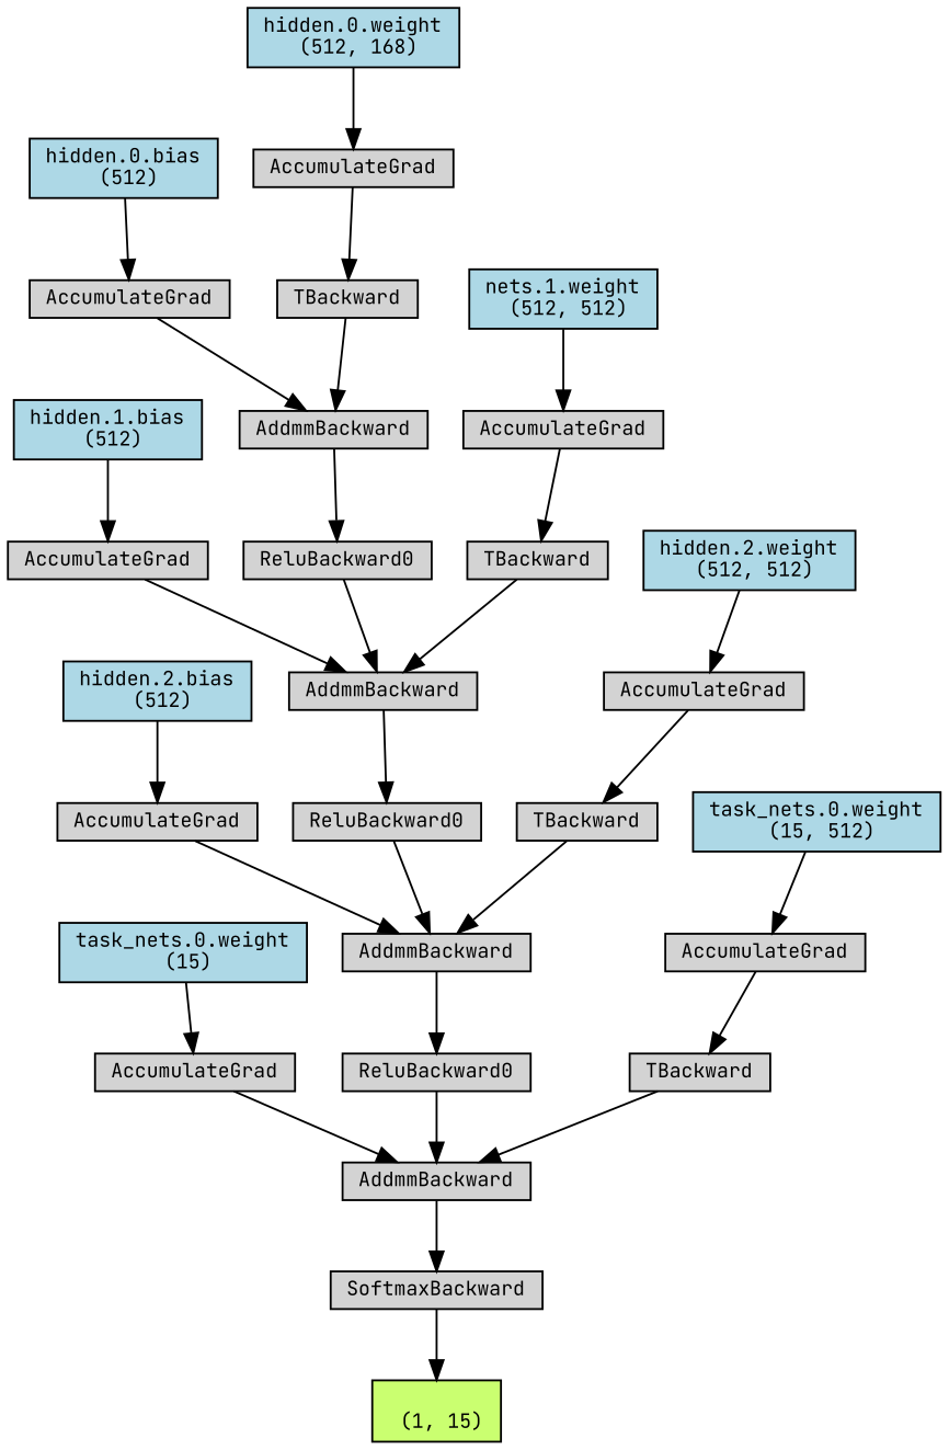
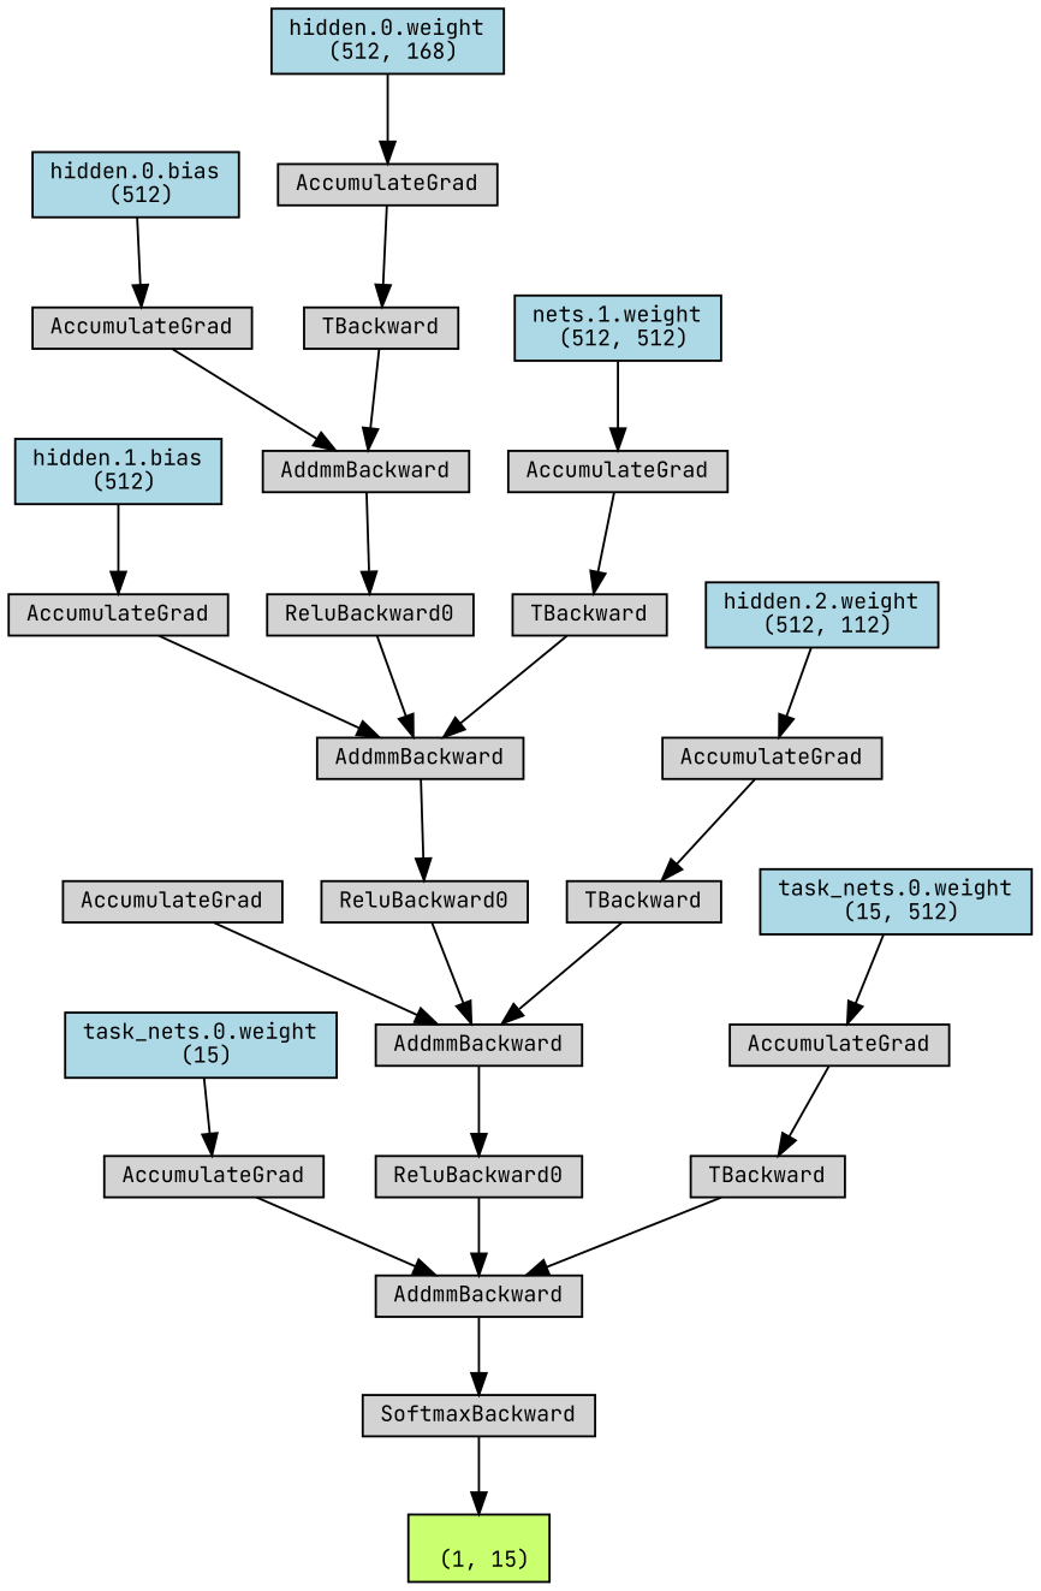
  digraph {
    fontname="JetBrains Mono"
    node [align=left fontname="JetBrains Mono" fontsize=10 ranksep=0.1 shape=box style=filled]
    edge [fontname="JetBrains Mono"]
    n1 [fillcolor=darkolivegreen1 height=0.2 label="\n (1, 15)"]
    n2 [height=0.2 label=SoftmaxBackward]
    n3 [height=0.2 label=AddmmBackward]
    n4 [height=0.2 label=AccumulateGrad]
    n5 [fillcolor=lightblue height=0.2 label="task_nets.0.weight\n (15)"]
    n6 [height=0.2 label=ReluBackward0]
    n7 [height=0.2 label=AddmmBackward]
    n8 [height=0.2 label=AccumulateGrad]
-   n9 [fillcolor=lightblue height=0.2 label="hidden.2.bias\n (512)"]
    n10 [height=0.2 label=ReluBackward0]
    n11 [height=0.2 label=AddmmBackward]
    n12 [height=0.2 label=AccumulateGrad]
    n13 [fillcolor=lightblue height=0.2 label="hidden.1.bias\n (512)"]
    n14 [height=0.2 label=ReluBackward0]
    n15 [height=0.2 label=AddmmBackward]
    n16 [height=0.2 label=AccumulateGrad]
    n17 [fillcolor=lightblue height=0.2 label="hidden.0.bias\n (512)"]
    n18 [height=0.2 label=TBackward]
    n19 [height=0.2 label=AccumulateGrad]
    n20 [fillcolor=lightblue height=0.2 label="hidden.0.weight\n (512, 168)"]
    n21 [height=0.2 label=TBackward]
    n22 [height=0.2 label=AccumulateGrad]
    n23 [fillcolor=lightblue height=0.2 label="nets.1.weight\n (512, 512)"]
    n24 [height=0.2 label=TBackward]
    n25 [height=0.2 label=AccumulateGrad]
-   n26 [fillcolor=lightblue height=0.2 label="hidden.2.weight\n (512, 512)"]
+   n26 [fillcolor=lightblue height=0.2 label="hidden.2.weight\n (512, 112)"]
    n27 [height=0.2 label=TBackward]
    n28 [height=0.2 label=AccumulateGrad]
    n29 [fillcolor=lightblue height=0.2 label="task_nets.0.weight\n (15, 512)"]
    n2 -> n1
    n3 -> n2
    n4 -> n3
    n5 -> n4
    n6 -> n3
    n7 -> n6
    n8 -> n7
-   n9 -> n8
    n10 -> n7
    n11 -> n10
    n12 -> n11
    n13 -> n12
    n14 -> n11
    n15 -> n14
    n16 -> n15
    n17 -> n16
    n18 -> n15
    n19 -> n18
    n20 -> n19
    n21 -> n11
    n22 -> n21
    n23 -> n22
    n24 -> n7
    n25 -> n24
    n26 -> n25
    n27 -> n3
    n28 -> n27
    n29 -> n28
  }
